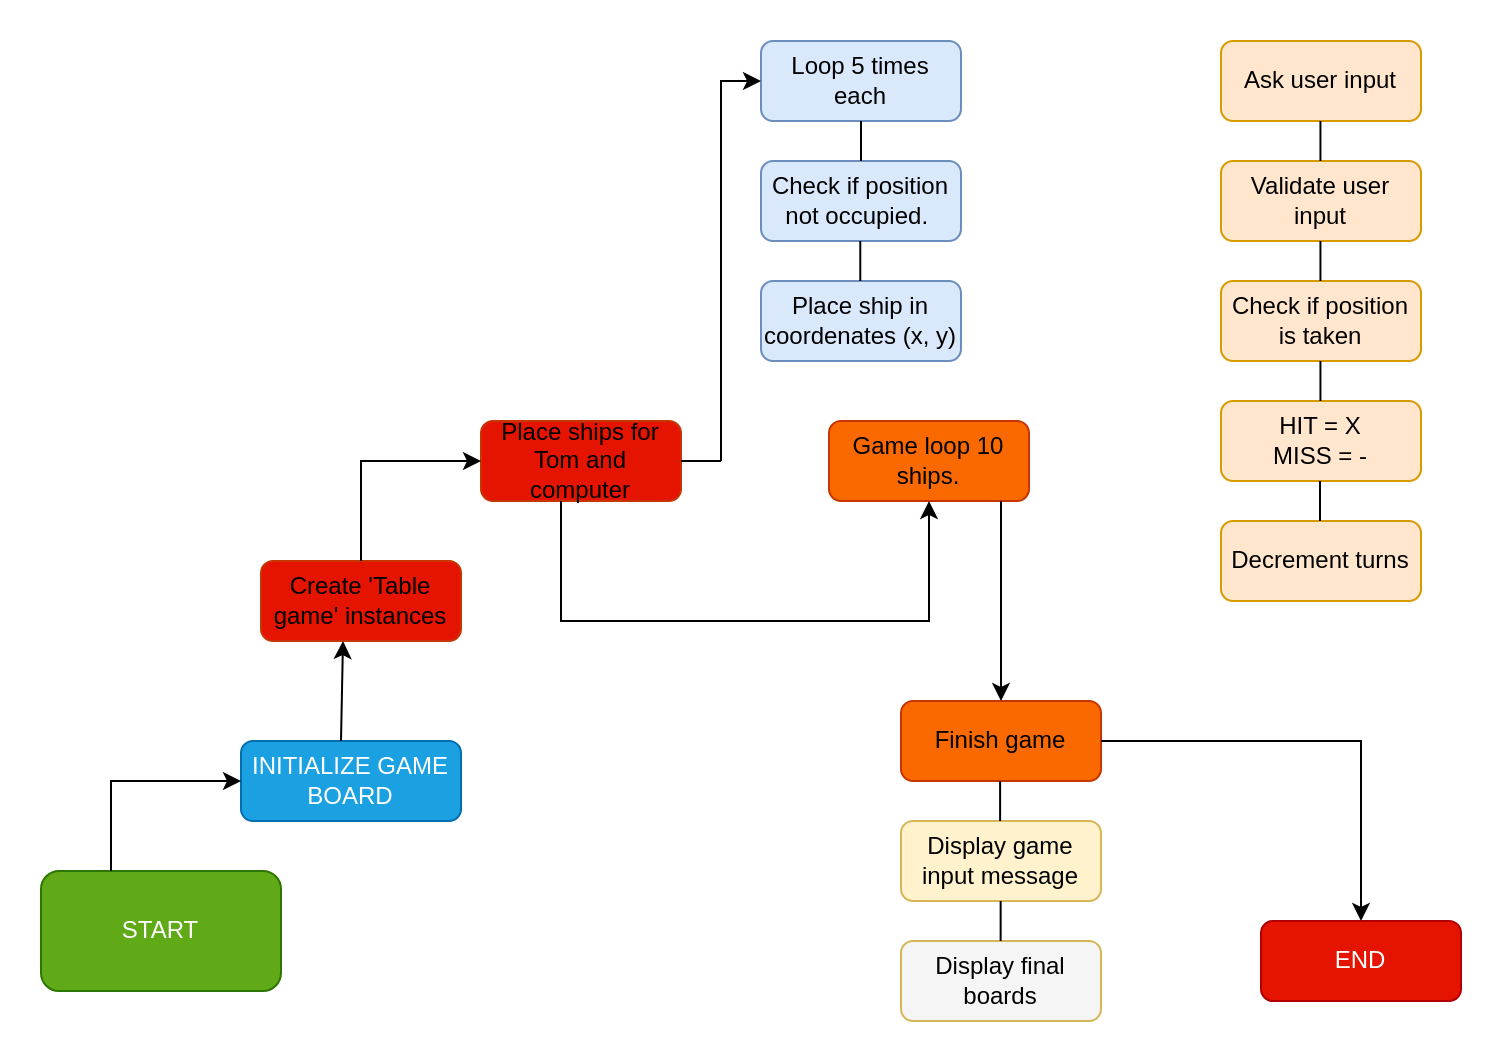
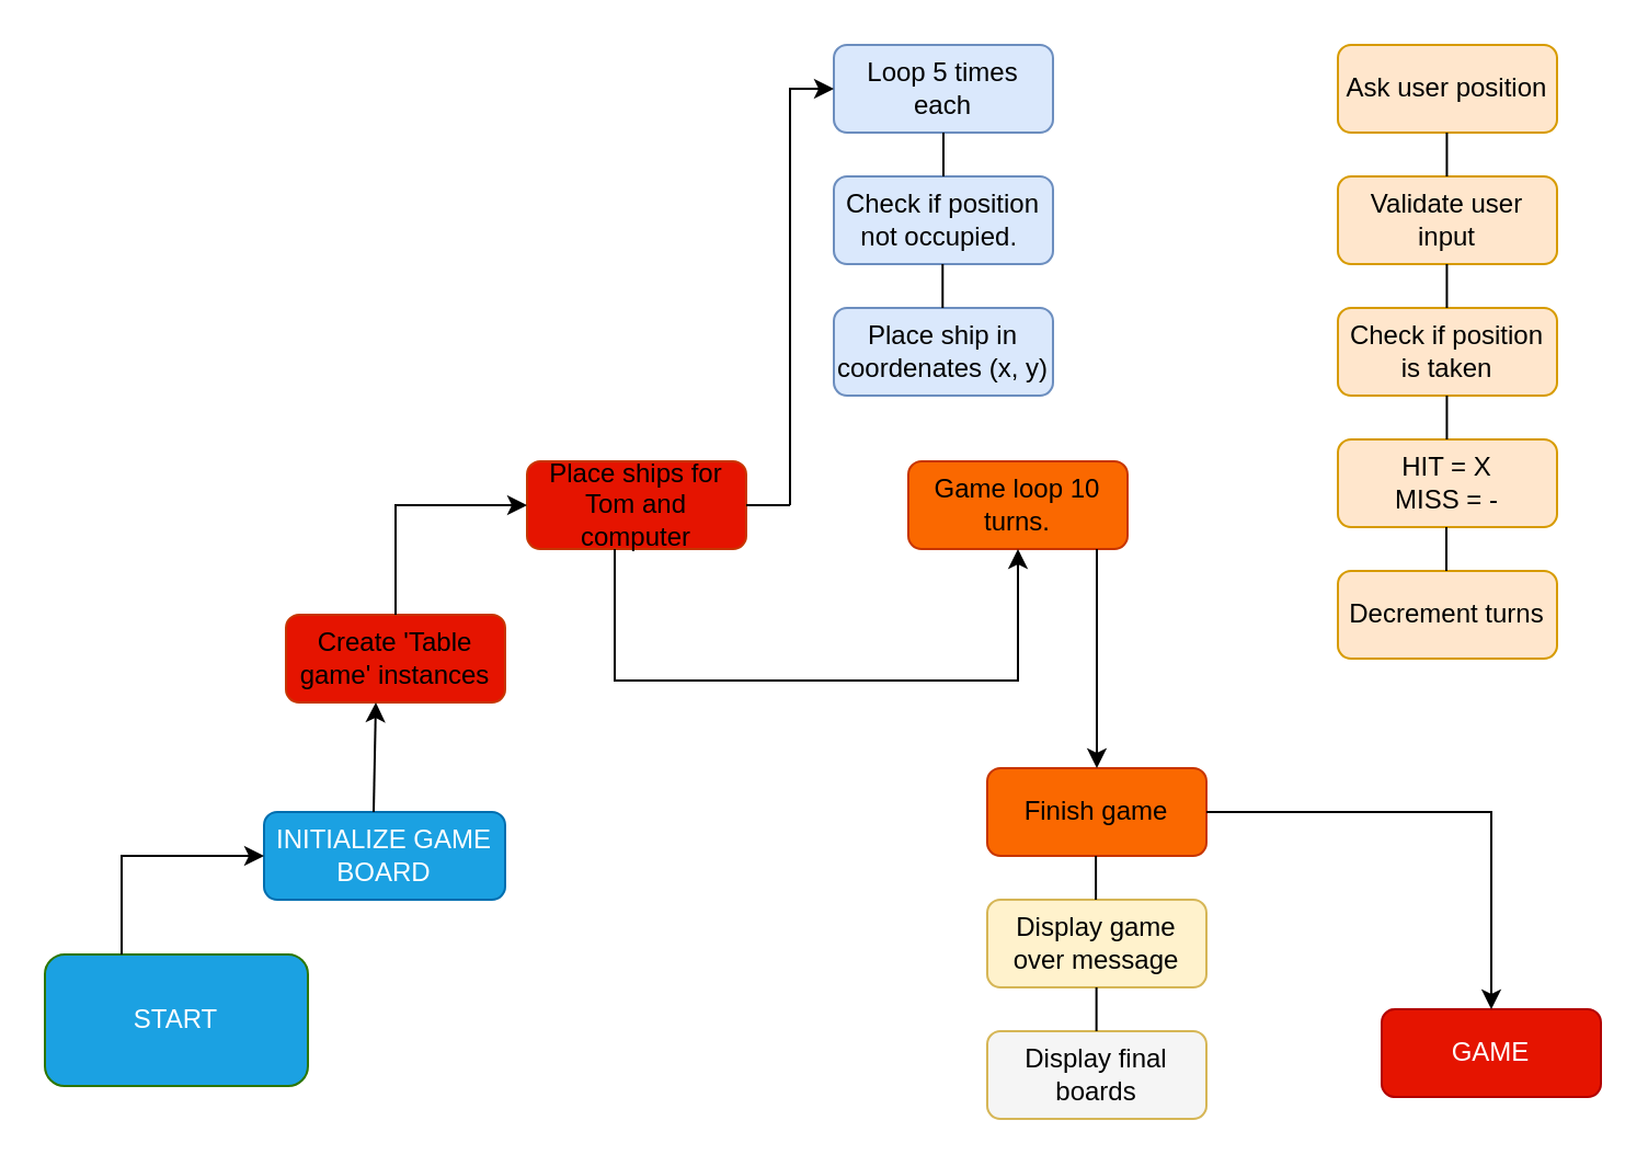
  <mxCell id="0" />
  <mxCell id="1" parent="0" />
  <mxCell id="2" value="INITIALIZE GAME BOARD" style="rounded=1;whiteSpace=wrap;html=1;fillColor=#1ba1e2;fontColor=#ffffff;strokeColor=#006EAF;" vertex="1" parent="1"><mxGeometry x="120" y="370" width="110" height="40" as="geometry" /></mxCell>
  <mxCell id="3" value="Create 'Table game' instances" style="rounded=1;whiteSpace=wrap;html=1;fillColor=#e51400;fontColor=#000000;strokeColor=#C73500;" vertex="1" parent="1"><mxGeometry x="130" y="280" width="100" height="40" as="geometry" /></mxCell>
- <mxCell id="4" value="Game loop 10 ships." style="rounded=1;whiteSpace=wrap;html=1;fillColor=#fa6800;fontColor=#000000;strokeColor=#C73500;" vertex="1" parent="1"><mxGeometry x="414" y="210" width="100" height="40" as="geometry" /></mxCell>
+ <mxCell id="4" value="Game loop 10 turns." style="rounded=1;whiteSpace=wrap;html=1;fillColor=#fa6800;fontColor=#000000;strokeColor=#C73500;" vertex="1" parent="1"><mxGeometry x="414" y="210" width="100" height="40" as="geometry" /></mxCell>
  <mxCell id="5" value="Place ships for Tom and computer" style="rounded=1;whiteSpace=wrap;html=1;fillColor=#e51400;fontColor=#000000;strokeColor=#C73500;" vertex="1" parent="1"><mxGeometry x="240" y="210" width="100" height="40" as="geometry" /></mxCell>
  <mxCell id="6" value="Display final boards" style="rounded=1;whiteSpace=wrap;html=1;fillColor=#f5f5f5;strokeColor=#d6b656;" vertex="1" parent="1"><mxGeometry x="450" y="470" width="100" height="40" as="geometry" /></mxCell>
- <mxCell id="7" value="Display game input message" style="rounded=1;whiteSpace=wrap;html=1;fillColor=#fff2cc;strokeColor=#d6b656;" vertex="1" parent="1"><mxGeometry x="450" y="410" width="100" height="40" as="geometry" /></mxCell>
+ <mxCell id="7" value="Display game over message" style="rounded=1;whiteSpace=wrap;html=1;fillColor=#fff2cc;strokeColor=#d6b656;" vertex="1" parent="1"><mxGeometry x="450" y="410" width="100" height="40" as="geometry" /></mxCell>
  <mxCell id="8" value="Finish game" style="rounded=1;whiteSpace=wrap;html=1;fillColor=#fa6800;fontColor=#000000;strokeColor=#C73500;" vertex="1" parent="1"><mxGeometry x="450" y="350" width="100" height="40" as="geometry" /></mxCell>
  <mxCell id="9" value="Loop 5 times each" style="rounded=1;whiteSpace=wrap;html=1;fillColor=#dae8fc;strokeColor=#6c8ebf;" vertex="1" parent="1"><mxGeometry x="380" y="20" width="100" height="40" as="geometry" /></mxCell>
- <mxCell id="10" value="END" style="rounded=1;whiteSpace=wrap;html=1;fillColor=#e51400;fontColor=#ffffff;strokeColor=#B20000;" vertex="1" parent="1"><mxGeometry x="630" y="460" width="100" height="40" as="geometry" /></mxCell>
+ <mxCell id="10" value="GAME" style="rounded=1;whiteSpace=wrap;html=1;fillColor=#e51400;fontColor=#ffffff;strokeColor=#B20000;" vertex="1" parent="1"><mxGeometry x="630" y="460" width="100" height="40" as="geometry" /></mxCell>
  <mxCell id="11" value="Place ship in coordenates (x, y)" style="rounded=1;whiteSpace=wrap;html=1;fillColor=#dae8fc;strokeColor=#6c8ebf;" vertex="1" parent="1"><mxGeometry x="380" y="140" width="100" height="40" as="geometry" /></mxCell>
  <mxCell id="12" value="Check if position not occupied.&amp;nbsp;" style="rounded=1;whiteSpace=wrap;html=1;fillColor=#dae8fc;strokeColor=#6c8ebf;" vertex="1" parent="1"><mxGeometry x="380" y="80" width="100" height="40" as="geometry" /></mxCell>
  <mxCell id="13" value="Check if position is taken" style="rounded=1;whiteSpace=wrap;html=1;fillColor=#ffe6cc;strokeColor=#d79b00;" vertex="1" parent="1"><mxGeometry x="610" y="140" width="100" height="40" as="geometry" /></mxCell>
  <mxCell id="14" value="Validate user input" style="rounded=1;whiteSpace=wrap;html=1;fillColor=#ffe6cc;strokeColor=#d79b00;" vertex="1" parent="1"><mxGeometry x="610" y="80" width="100" height="40" as="geometry" /></mxCell>
- <mxCell id="15" value="Ask user input" style="rounded=1;whiteSpace=wrap;html=1;fillColor=#ffe6cc;strokeColor=#d79b00;" vertex="1" parent="1"><mxGeometry x="610" y="20" width="100" height="40" as="geometry" /></mxCell>
+ <mxCell id="15" value="Ask user position" style="rounded=1;whiteSpace=wrap;html=1;fillColor=#ffe6cc;strokeColor=#d79b00;" vertex="1" parent="1"><mxGeometry x="610" y="20" width="100" height="40" as="geometry" /></mxCell>
  <mxCell id="16" value="HIT = X&lt;div&gt;MISS = -&lt;/div&gt;" style="rounded=1;whiteSpace=wrap;html=1;fillColor=#ffe6cc;strokeColor=#d79b00;" vertex="1" parent="1"><mxGeometry x="610" y="200" width="100" height="40" as="geometry" /></mxCell>
  <mxCell id="17" value="Decrement turns" style="rounded=1;whiteSpace=wrap;html=1;fillColor=#ffe6cc;strokeColor=#d79b00;" vertex="1" parent="1"><mxGeometry x="610" y="260" width="100" height="40" as="geometry" /></mxCell>
- <mxCell id="18" value="START" style="rounded=1;whiteSpace=wrap;html=1;fillColor=#60a917;strokeColor=#2D7600;fontColor=#ffffff;" vertex="1" parent="1"><mxGeometry x="20" y="435" width="120" height="60" as="geometry" /></mxCell>
+ <mxCell id="18" value="START" style="rounded=1;whiteSpace=wrap;html=1;fillColor=#1ba1e2;strokeColor=#2D7600;fontColor=#ffffff;" vertex="1" parent="1"><mxGeometry x="20" y="435" width="120" height="60" as="geometry" /></mxCell>
  <mxCell id="19" value="" style="endArrow=classic;html=1;rounded=0;entryX=0;entryY=0.5;entryDx=0;entryDy=0;" edge="1" parent="1" target="2"><mxGeometry width="50" height="50" relative="1" as="geometry"><mxPoint x="55" y="435" as="sourcePoint" /><mxPoint x="105" y="385" as="targetPoint" /><Array as="points"><mxPoint x="55" y="390" /></Array></mxGeometry></mxCell>
  <mxCell id="20" value="" style="endArrow=classic;html=1;rounded=0;entryX=0;entryY=0.5;entryDx=0;entryDy=0;" edge="1" parent="1" target="5"><mxGeometry width="50" height="50" relative="1" as="geometry"><mxPoint x="180" y="280" as="sourcePoint" /><mxPoint x="230" y="230" as="targetPoint" /><Array as="points"><mxPoint x="180" y="230" /></Array></mxGeometry></mxCell>
  <mxCell id="21" value="" style="endArrow=classic;html=1;rounded=0;entryX=0.41;entryY=1;entryDx=0;entryDy=0;entryPerimeter=0;" edge="1" parent="1" target="3"><mxGeometry width="50" height="50" relative="1" as="geometry"><mxPoint x="170" y="370" as="sourcePoint" /><mxPoint x="220" y="320" as="targetPoint" /></mxGeometry></mxCell>
  <mxCell id="22" value="" style="endArrow=none;html=1;rounded=0;" edge="1" parent="1"><mxGeometry width="50" height="50" relative="1" as="geometry"><mxPoint x="360" y="230" as="sourcePoint" /><mxPoint x="360" y="180" as="targetPoint" /></mxGeometry></mxCell>
  <mxCell id="23" value="" style="endArrow=classic;html=1;rounded=0;entryX=0;entryY=0.5;entryDx=0;entryDy=0;" edge="1" parent="1" target="9"><mxGeometry width="50" height="50" relative="1" as="geometry"><mxPoint x="360" y="180" as="sourcePoint" /><mxPoint x="414" y="130" as="targetPoint" /><Array as="points"><mxPoint x="360" y="110" /><mxPoint x="360" y="40" /></Array></mxGeometry></mxCell>
  <mxCell id="24" value="" style="endArrow=none;html=1;rounded=0;" edge="1" parent="1"><mxGeometry width="50" height="50" relative="1" as="geometry"><mxPoint x="430" y="80" as="sourcePoint" /><mxPoint x="430" y="60" as="targetPoint" /></mxGeometry></mxCell>
  <mxCell id="25" value="" style="endArrow=none;html=1;rounded=0;" edge="1" parent="1"><mxGeometry width="50" height="50" relative="1" as="geometry"><mxPoint x="429.64" y="140" as="sourcePoint" /><mxPoint x="429.64" y="120" as="targetPoint" /></mxGeometry></mxCell>
  <mxCell id="26" value="" style="endArrow=none;html=1;rounded=0;" edge="1" parent="1"><mxGeometry width="50" height="50" relative="1" as="geometry"><mxPoint x="659.5" y="260" as="sourcePoint" /><mxPoint x="659.5" y="240" as="targetPoint" /></mxGeometry></mxCell>
  <mxCell id="27" value="" style="endArrow=none;html=1;rounded=0;" edge="1" parent="1"><mxGeometry width="50" height="50" relative="1" as="geometry"><mxPoint x="499.55" y="410" as="sourcePoint" /><mxPoint x="499.55" y="390" as="targetPoint" /></mxGeometry></mxCell>
  <mxCell id="28" value="" style="endArrow=none;html=1;rounded=0;" edge="1" parent="1"><mxGeometry width="50" height="50" relative="1" as="geometry"><mxPoint x="659.72" y="80" as="sourcePoint" /><mxPoint x="659.72" y="60" as="targetPoint" /></mxGeometry></mxCell>
  <mxCell id="29" value="" style="endArrow=none;html=1;rounded=0;" edge="1" parent="1"><mxGeometry width="50" height="50" relative="1" as="geometry"><mxPoint x="659.72" y="140" as="sourcePoint" /><mxPoint x="659.72" y="120" as="targetPoint" /></mxGeometry></mxCell>
  <mxCell id="30" value="" style="endArrow=none;html=1;rounded=0;" edge="1" parent="1"><mxGeometry width="50" height="50" relative="1" as="geometry"><mxPoint x="659.72" y="200" as="sourcePoint" /><mxPoint x="659.72" y="180" as="targetPoint" /></mxGeometry></mxCell>
  <mxCell id="31" value="" style="endArrow=none;html=1;rounded=0;" edge="1" parent="1"><mxGeometry width="50" height="50" relative="1" as="geometry"><mxPoint x="340" y="230" as="sourcePoint" /><mxPoint x="360" y="230" as="targetPoint" /></mxGeometry></mxCell>
  <mxCell id="32" value="" style="endArrow=classic;html=1;rounded=0;entryX=0.5;entryY=1;entryDx=0;entryDy=0;" edge="1" parent="1" target="4"><mxGeometry width="50" height="50" relative="1" as="geometry"><mxPoint x="280" y="250" as="sourcePoint" /><mxPoint x="280" y="350" as="targetPoint" /><Array as="points"><mxPoint x="280" y="310" /><mxPoint x="400" y="310" /><mxPoint x="464" y="310" /></Array></mxGeometry></mxCell>
  <mxCell id="33" value="" style="endArrow=none;html=1;rounded=0;" edge="1" parent="1"><mxGeometry width="50" height="50" relative="1" as="geometry"><mxPoint x="499.82" y="470" as="sourcePoint" /><mxPoint x="499.82" y="450" as="targetPoint" /></mxGeometry></mxCell>
  <mxCell id="34" value="" style="endArrow=classic;html=1;rounded=0;" edge="1" parent="1"><mxGeometry width="50" height="50" relative="1" as="geometry"><mxPoint x="500" y="250" as="sourcePoint" /><mxPoint x="500" y="350" as="targetPoint" /></mxGeometry></mxCell>
  <mxCell id="35" value="" style="endArrow=classic;html=1;rounded=0;exitX=1;exitY=0.5;exitDx=0;exitDy=0;" edge="1" parent="1" source="8"><mxGeometry width="50" height="50" relative="1" as="geometry"><mxPoint x="767" y="435" as="sourcePoint" /><mxPoint x="680" y="460" as="targetPoint" /><Array as="points"><mxPoint x="680" y="370" /></Array></mxGeometry></mxCell>
